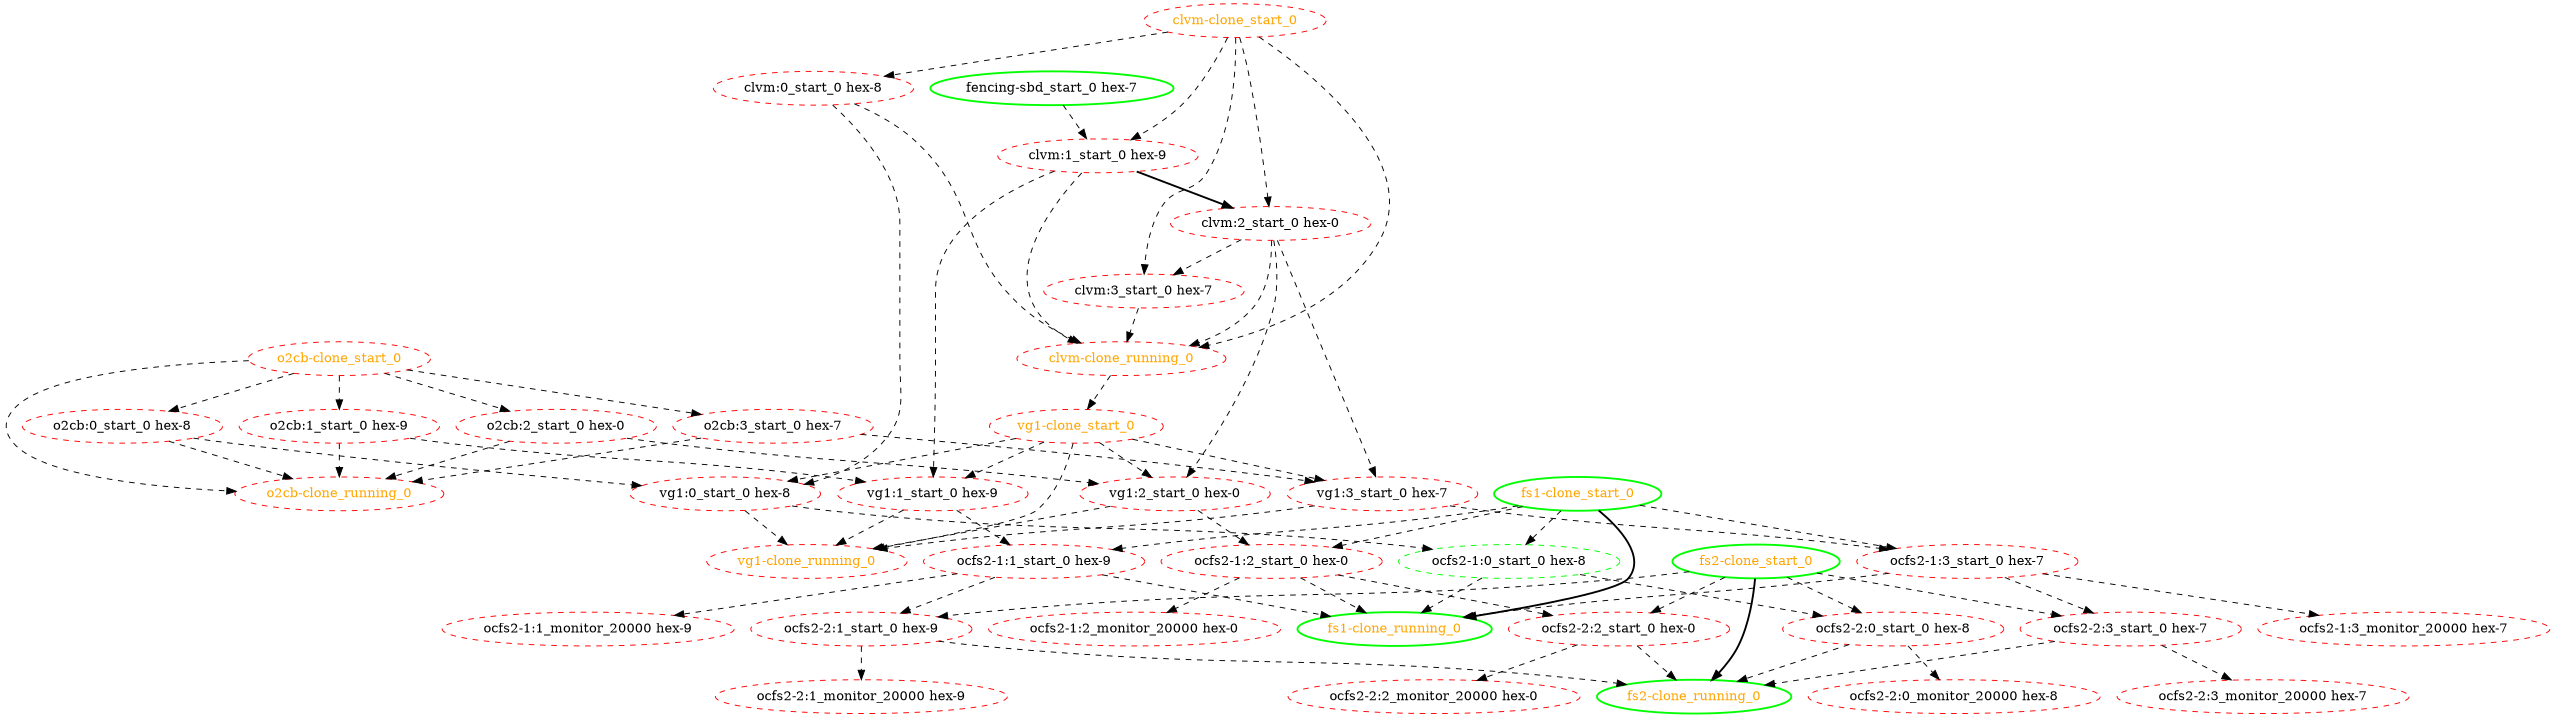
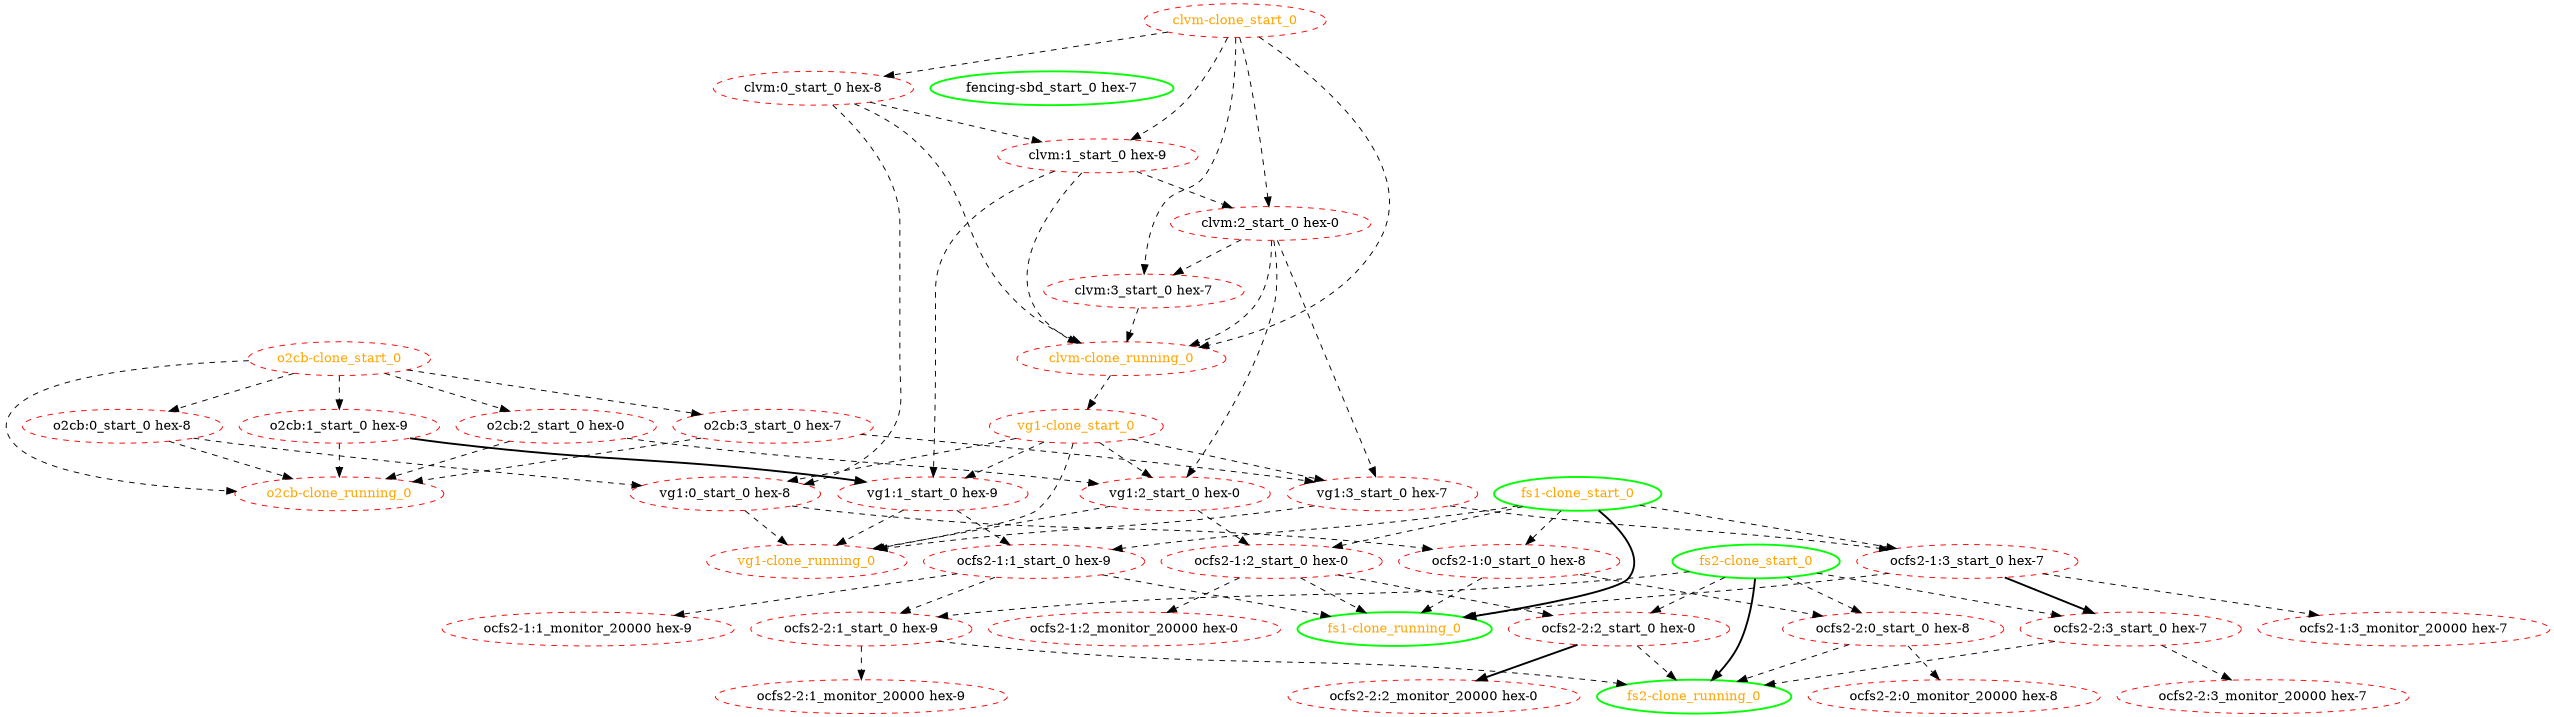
  digraph {
    node [color=red fontcolor=black style=dashed]
    edge [style=dashed]
    "clvm-clone_running_0" [fontcolor=orange]
    "vg1-clone_start_0" [fontcolor=orange]
    "vg1:0_start_0 hex-8"
    "vg1:1_start_0 hex-9"
    "vg1:2_start_0 hex-0"
    "vg1:3_start_0 hex-7"
    "vg1-clone_running_0" [fontcolor=orange]
-   "ocfs2-1:0_start_0 hex-8" [color=green]
+   "ocfs2-1:0_start_0 hex-8"
    "ocfs2-1:1_start_0 hex-9"
    "ocfs2-1:2_start_0 hex-0"
    "ocfs2-1:3_start_0 hex-7"
    "clvm-clone_start_0" [fontcolor=orange]
    "clvm:0_start_0 hex-8"
    "clvm:1_start_0 hex-9"
    "clvm:2_start_0 hex-0"
    "clvm:3_start_0 hex-7"
    "fs1-clone_running_0" [color=green fontcolor=orange style=bold]
    "ocfs2-2:0_start_0 hex-8"
    "ocfs2-2:1_start_0 hex-9"
    "ocfs2-1:1_monitor_20000 hex-9"
    "ocfs2-2:2_start_0 hex-0"
    "ocfs2-1:2_monitor_20000 hex-0"
    "ocfs2-2:3_start_0 hex-7"
    "ocfs2-1:3_monitor_20000 hex-7"
    "fencing-sbd_start_0 hex-7" [color=green style=bold]
    "fs1-clone_start_0" [color=green fontcolor=orange style=bold]
    "fs2-clone_running_0" [color=green fontcolor=orange style=bold]
    "ocfs2-2:0_monitor_20000 hex-8"
    "ocfs2-2:1_monitor_20000 hex-9"
    "ocfs2-2:2_monitor_20000 hex-0"
    "ocfs2-2:3_monitor_20000 hex-7"
    "fs2-clone_start_0" [color=green fontcolor=orange style=bold]
    "o2cb-clone_running_0" [fontcolor=orange]
    "o2cb-clone_start_0" [fontcolor=orange]
    "o2cb:0_start_0 hex-8"
    "o2cb:1_start_0 hex-9"
    "o2cb:2_start_0 hex-0"
    "o2cb:3_start_0 hex-7"
    "clvm-clone_running_0" -> "vg1-clone_start_0"
    "vg1-clone_start_0" -> "vg1:0_start_0 hex-8"
    "vg1-clone_start_0" -> "vg1:1_start_0 hex-9"
    "vg1-clone_start_0" -> "vg1:2_start_0 hex-0"
    "vg1-clone_start_0" -> "vg1:3_start_0 hex-7"
    "vg1-clone_start_0" -> "vg1-clone_running_0"
    "vg1:0_start_0 hex-8" -> "vg1-clone_running_0"
    "vg1:0_start_0 hex-8" -> "ocfs2-1:0_start_0 hex-8"
    "vg1:1_start_0 hex-9" -> "vg1-clone_running_0"
    "vg1:1_start_0 hex-9" -> "ocfs2-1:1_start_0 hex-9"
    "vg1:2_start_0 hex-0" -> "vg1-clone_running_0"
    "vg1:2_start_0 hex-0" -> "ocfs2-1:2_start_0 hex-0"
    "vg1:3_start_0 hex-7" -> "vg1-clone_running_0"
    "vg1:3_start_0 hex-7" -> "ocfs2-1:3_start_0 hex-7"
    "ocfs2-1:0_start_0 hex-8" -> "fs1-clone_running_0"
    "ocfs2-1:0_start_0 hex-8" -> "ocfs2-2:0_start_0 hex-8"
    "ocfs2-1:1_start_0 hex-9" -> "fs1-clone_running_0"
    "ocfs2-1:1_start_0 hex-9" -> "ocfs2-2:1_start_0 hex-9"
    "ocfs2-1:1_start_0 hex-9" -> "ocfs2-1:1_monitor_20000 hex-9"
    "ocfs2-1:2_start_0 hex-0" -> "fs1-clone_running_0"
    "ocfs2-1:2_start_0 hex-0" -> "ocfs2-2:2_start_0 hex-0"
    "ocfs2-1:2_start_0 hex-0" -> "ocfs2-1:2_monitor_20000 hex-0"
    "ocfs2-1:3_start_0 hex-7" -> "fs1-clone_running_0"
-   "ocfs2-1:3_start_0 hex-7" -> "ocfs2-2:3_start_0 hex-7"
+   "ocfs2-1:3_start_0 hex-7" -> "ocfs2-2:3_start_0 hex-7" [style=bold]
    "ocfs2-1:3_start_0 hex-7" -> "ocfs2-1:3_monitor_20000 hex-7"
    "clvm-clone_start_0" -> "clvm-clone_running_0"
    "clvm-clone_start_0" -> "clvm:0_start_0 hex-8"
    "clvm-clone_start_0" -> "clvm:1_start_0 hex-9"
    "clvm-clone_start_0" -> "clvm:2_start_0 hex-0"
    "clvm-clone_start_0" -> "clvm:3_start_0 hex-7"
    "clvm:0_start_0 hex-8" -> "clvm-clone_running_0"
    "clvm:0_start_0 hex-8" -> "vg1:0_start_0 hex-8"
-   "fencing-sbd_start_0 hex-7" -> "clvm:1_start_0 hex-9"
+   "clvm:0_start_0 hex-8" -> "clvm:1_start_0 hex-9"
    "clvm:1_start_0 hex-9" -> "clvm-clone_running_0"
    "clvm:1_start_0 hex-9" -> "vg1:1_start_0 hex-9"
-   "clvm:1_start_0 hex-9" -> "clvm:2_start_0 hex-0" [style=bold]
+   "clvm:1_start_0 hex-9" -> "clvm:2_start_0 hex-0"
    "clvm:2_start_0 hex-0" -> "clvm-clone_running_0"
    "clvm:2_start_0 hex-0" -> "vg1:2_start_0 hex-0"
    "clvm:2_start_0 hex-0" -> "vg1:3_start_0 hex-7"
    "clvm:2_start_0 hex-0" -> "clvm:3_start_0 hex-7"
    "clvm:3_start_0 hex-7" -> "clvm-clone_running_0"
    "ocfs2-2:0_start_0 hex-8" -> "fs2-clone_running_0"
    "ocfs2-2:0_start_0 hex-8" -> "ocfs2-2:0_monitor_20000 hex-8"
    "ocfs2-2:1_start_0 hex-9" -> "fs2-clone_running_0"
    "ocfs2-2:1_start_0 hex-9" -> "ocfs2-2:1_monitor_20000 hex-9"
    "ocfs2-2:2_start_0 hex-0" -> "fs2-clone_running_0"
-   "ocfs2-2:2_start_0 hex-0" -> "ocfs2-2:2_monitor_20000 hex-0"
+   "ocfs2-2:2_start_0 hex-0" -> "ocfs2-2:2_monitor_20000 hex-0" [style=bold]
    "ocfs2-2:3_start_0 hex-7" -> "fs2-clone_running_0"
    "ocfs2-2:3_start_0 hex-7" -> "ocfs2-2:3_monitor_20000 hex-7"
    "fs1-clone_start_0" -> "ocfs2-1:0_start_0 hex-8"
    "fs1-clone_start_0" -> "ocfs2-1:1_start_0 hex-9"
    "fs1-clone_start_0" -> "ocfs2-1:2_start_0 hex-0"
    "fs1-clone_start_0" -> "ocfs2-1:3_start_0 hex-7"
    "fs1-clone_start_0" -> "fs1-clone_running_0" [style=bold]
    "fs2-clone_start_0" -> "ocfs2-2:0_start_0 hex-8"
    "fs2-clone_start_0" -> "ocfs2-2:1_start_0 hex-9"
    "fs2-clone_start_0" -> "ocfs2-2:2_start_0 hex-0"
    "fs2-clone_start_0" -> "ocfs2-2:3_start_0 hex-7"
    "fs2-clone_start_0" -> "fs2-clone_running_0" [style=bold]
    "o2cb-clone_start_0" -> "o2cb-clone_running_0"
    "o2cb-clone_start_0" -> "o2cb:0_start_0 hex-8"
    "o2cb-clone_start_0" -> "o2cb:1_start_0 hex-9"
    "o2cb-clone_start_0" -> "o2cb:2_start_0 hex-0"
    "o2cb-clone_start_0" -> "o2cb:3_start_0 hex-7"
    "o2cb:0_start_0 hex-8" -> "vg1:0_start_0 hex-8"
    "o2cb:0_start_0 hex-8" -> "o2cb-clone_running_0"
-   "o2cb:1_start_0 hex-9" -> "vg1:1_start_0 hex-9"
+   "o2cb:1_start_0 hex-9" -> "vg1:1_start_0 hex-9" [style=bold]
    "o2cb:1_start_0 hex-9" -> "o2cb-clone_running_0"
    "o2cb:2_start_0 hex-0" -> "vg1:2_start_0 hex-0"
    "o2cb:2_start_0 hex-0" -> "o2cb-clone_running_0"
    "o2cb:3_start_0 hex-7" -> "vg1:3_start_0 hex-7"
    "o2cb:3_start_0 hex-7" -> "o2cb-clone_running_0"
  }
